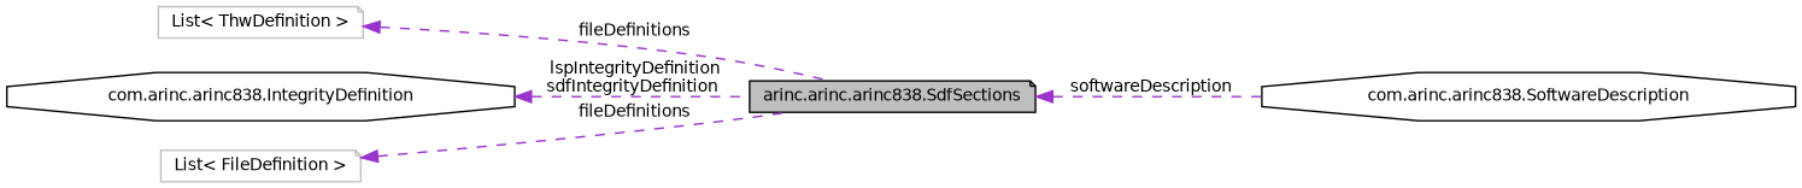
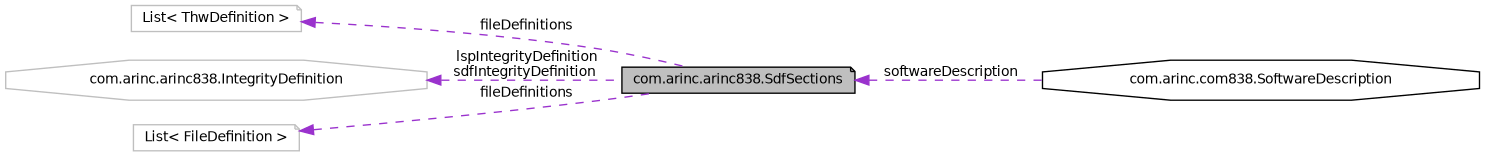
  digraph {
    rankdir=LR
    node [color=black fillcolor=white fontname=Helvetica fontsize=10 shape=note style=filled]
    edge [color=darkorchid3 dir=back fontname=Helvetica fontsize=10 labelfontname=Helvetica labelfontsize=10 style=dashed]
-   n1 [fillcolor=grey75 fontcolor=black height=0.2 label="arinc.arinc.arinc838.SdfSections" width=0.4]
-   n2 [height=0.2 label="com.arinc.arinc838.SoftwareDescription" shape=octagon width=0.4]
+   n1 [fillcolor=grey75 fontcolor=black height=0.2 label="com.arinc.arinc838.SdfSections" width=0.4]
+   n2 [height=0.2 label="com.arinc.com838.SoftwareDescription" shape=octagon width=0.4]
    n3 [color=grey75 height=0.2 label="List\< ThwDefinition \>" width=0.4]
-   n4 [height=0.2 label="com.arinc.arinc838.IntegrityDefinition" shape=octagon width=0.4]
+   n4 [color=grey75 height=0.2 label="com.arinc.arinc838.IntegrityDefinition" shape=octagon width=0.4]
    n5 [color=grey75 height=0.2 label="List\< FileDefinition \>" width=0.4]
    n1 -> n2 [label=" softwareDescription"]
    n3 -> n1 [label=" fileDefinitions"]
    n4 -> n1 [label=" lspIntegrityDefinition\nsdfIntegrityDefinition"]
    n5 -> n1 [label=" fileDefinitions"]
  }
